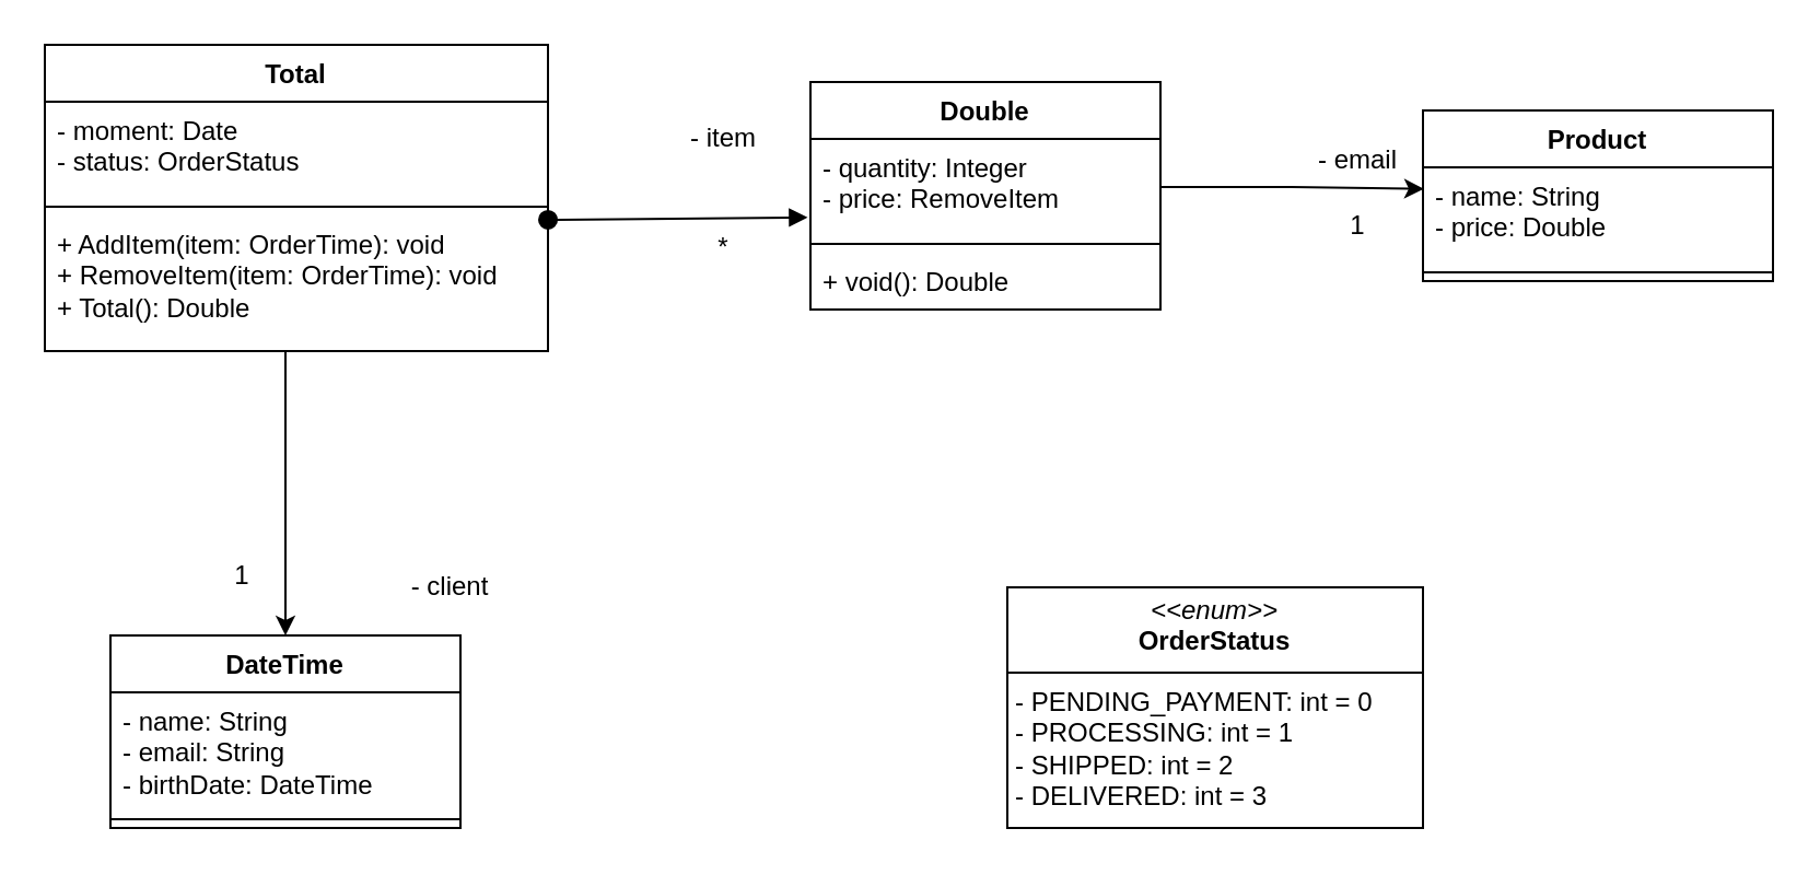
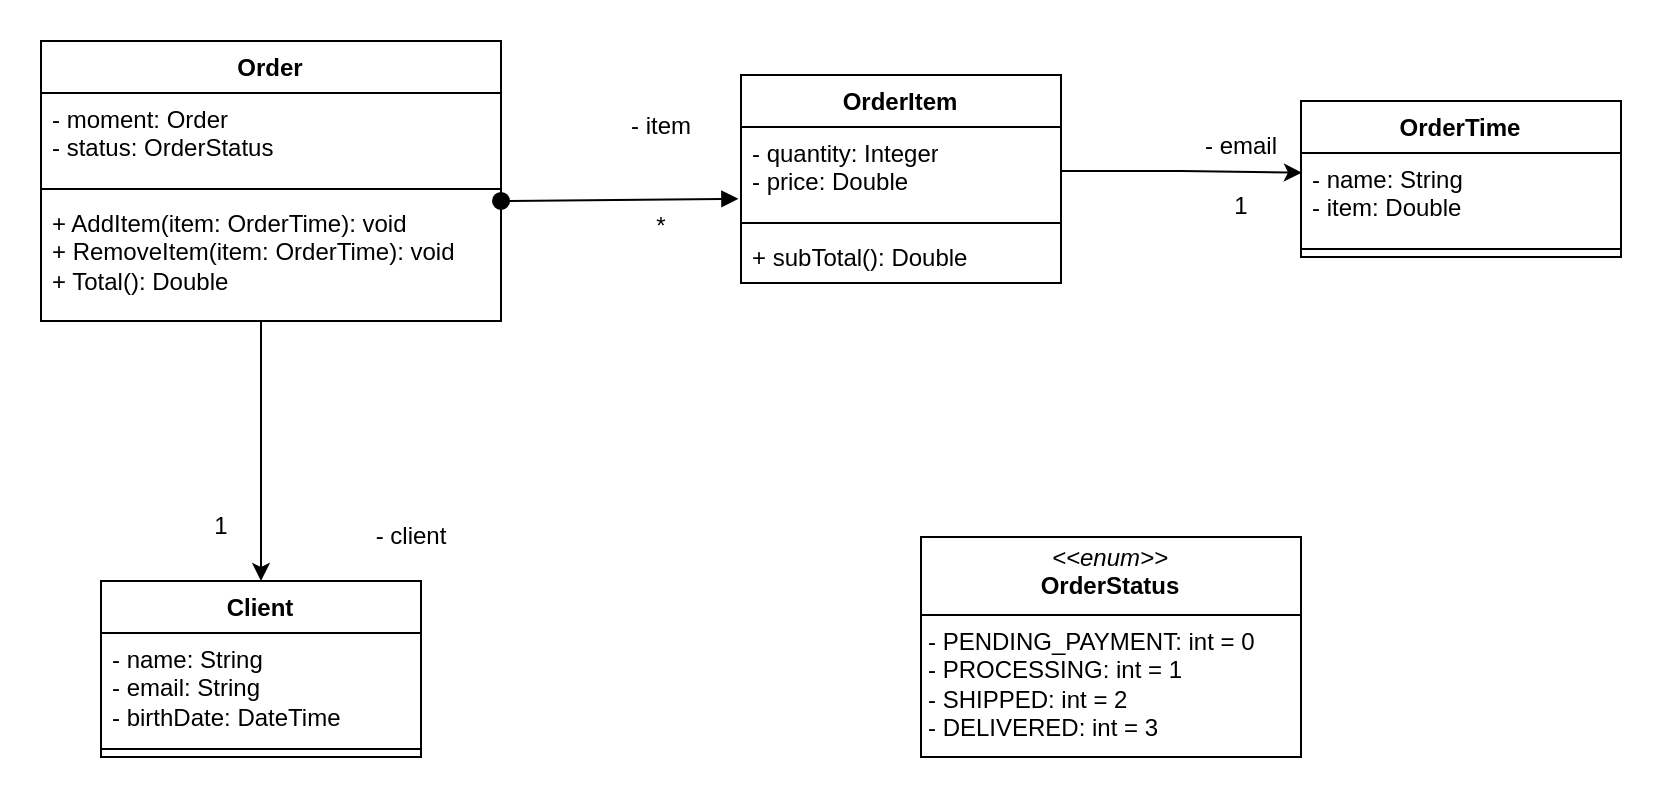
  <mxCell id="0" />
  <mxCell id="1" parent="0" />
  <mxCell id="2" value="&lt;p style=&quot;margin:0px;margin-top:4px;text-align:center;&quot;&gt;&lt;i&gt;&amp;lt;&amp;lt;enum&amp;gt;&amp;gt;&lt;/i&gt;&lt;br&gt;&lt;b&gt;OrderStatus&lt;/b&gt;&lt;/p&gt;&lt;hr size=&quot;1&quot; style=&quot;border-style:solid;&quot;&gt;&lt;p style=&quot;margin:0px;margin-left:4px;&quot;&gt;- PENDING_PAYMENT: int = 0&lt;/p&gt;&lt;p style=&quot;margin:0px;margin-left:4px;&quot;&gt;- PROCESSING: int = 1&lt;/p&gt;&lt;p style=&quot;margin:0px;margin-left:4px;&quot;&gt;- SHIPPED: int = 2&lt;/p&gt;&lt;p style=&quot;margin:0px;margin-left:4px;&quot;&gt;- DELIVERED: int = 3&lt;/p&gt;" style="verticalAlign=top;align=left;overflow=fill;html=1;whiteSpace=wrap;" vertex="1" parent="1"><mxGeometry x="460" y="268" width="190" height="110" as="geometry" /></mxCell>
- <mxCell id="3" value="DateTime" style="swimlane;fontStyle=1;align=center;verticalAlign=top;childLayout=stackLayout;horizontal=1;startSize=26;horizontalStack=0;resizeParent=1;resizeParentMax=0;resizeLast=0;collapsible=1;marginBottom=0;whiteSpace=wrap;html=1;" vertex="1" parent="1"><mxGeometry x="50" y="290" width="160" height="88" as="geometry" /></mxCell>
+ <mxCell id="3" value="Client" style="swimlane;fontStyle=1;align=center;verticalAlign=top;childLayout=stackLayout;horizontal=1;startSize=26;horizontalStack=0;resizeParent=1;resizeParentMax=0;resizeLast=0;collapsible=1;marginBottom=0;whiteSpace=wrap;html=1;" vertex="1" parent="1"><mxGeometry x="50" y="290" width="160" height="88" as="geometry" /></mxCell>
  <mxCell id="4" value="- name: String&lt;div&gt;- email: String&lt;/div&gt;&lt;div&gt;- birthDate: DateTime&lt;/div&gt;" style="text;strokeColor=none;fillColor=none;align=left;verticalAlign=top;spacingLeft=4;spacingRight=4;overflow=hidden;rotatable=0;points=[[0,0.5],[1,0.5]];portConstraint=eastwest;whiteSpace=wrap;html=1;" vertex="1" parent="3"><mxGeometry y="26" width="160" height="54" as="geometry" /></mxCell>
  <mxCell id="5" value="" style="line;strokeWidth=1;fillColor=none;align=left;verticalAlign=middle;spacingTop=-1;spacingLeft=3;spacingRight=3;rotatable=0;labelPosition=right;points=[];portConstraint=eastwest;strokeColor=inherit;" vertex="1" parent="3"><mxGeometry y="80" width="160" height="8" as="geometry" /></mxCell>
- <mxCell id="6" value="Product" style="swimlane;fontStyle=1;align=center;verticalAlign=top;childLayout=stackLayout;horizontal=1;startSize=26;horizontalStack=0;resizeParent=1;resizeParentMax=0;resizeLast=0;collapsible=1;marginBottom=0;whiteSpace=wrap;html=1;" vertex="1" parent="1"><mxGeometry x="650" y="50" width="160" height="78" as="geometry" /></mxCell>
- <mxCell id="7" value="- name: String&lt;div&gt;- price: Double&lt;/div&gt;" style="text;strokeColor=none;fillColor=none;align=left;verticalAlign=top;spacingLeft=4;spacingRight=4;overflow=hidden;rotatable=0;points=[[0,0.5],[1,0.5]];portConstraint=eastwest;whiteSpace=wrap;html=1;" vertex="1" parent="6"><mxGeometry y="26" width="160" height="44" as="geometry" /></mxCell>
+ <mxCell id="6" value="OrderTime" style="swimlane;fontStyle=1;align=center;verticalAlign=top;childLayout=stackLayout;horizontal=1;startSize=26;horizontalStack=0;resizeParent=1;resizeParentMax=0;resizeLast=0;collapsible=1;marginBottom=0;whiteSpace=wrap;html=1;" vertex="1" parent="1"><mxGeometry x="650" y="50" width="160" height="78" as="geometry" /></mxCell>
+ <mxCell id="7" value="- name: String&lt;div&gt;- item: Double&lt;/div&gt;" style="text;strokeColor=none;fillColor=none;align=left;verticalAlign=top;spacingLeft=4;spacingRight=4;overflow=hidden;rotatable=0;points=[[0,0.5],[1,0.5]];portConstraint=eastwest;whiteSpace=wrap;html=1;" vertex="1" parent="6"><mxGeometry y="26" width="160" height="44" as="geometry" /></mxCell>
  <mxCell id="8" value="" style="line;strokeWidth=1;fillColor=none;align=left;verticalAlign=middle;spacingTop=-1;spacingLeft=3;spacingRight=3;rotatable=0;labelPosition=right;points=[];portConstraint=eastwest;strokeColor=inherit;" vertex="1" parent="6"><mxGeometry y="70" width="160" height="8" as="geometry" /></mxCell>
- <mxCell id="9" value="Double" style="swimlane;fontStyle=1;align=center;verticalAlign=top;childLayout=stackLayout;horizontal=1;startSize=26;horizontalStack=0;resizeParent=1;resizeParentMax=0;resizeLast=0;collapsible=1;marginBottom=0;whiteSpace=wrap;html=1;" vertex="1" parent="1"><mxGeometry x="370" y="37" width="160" height="104" as="geometry" /></mxCell>
- <mxCell id="10" value="- quantity: Integer&lt;div&gt;- price: RemoveItem&lt;/div&gt;" style="text;strokeColor=none;fillColor=none;align=left;verticalAlign=top;spacingLeft=4;spacingRight=4;overflow=hidden;rotatable=0;points=[[0,0.5],[1,0.5]];portConstraint=eastwest;whiteSpace=wrap;html=1;" vertex="1" parent="9"><mxGeometry y="26" width="160" height="44" as="geometry" /></mxCell>
+ <mxCell id="9" value="OrderItem" style="swimlane;fontStyle=1;align=center;verticalAlign=top;childLayout=stackLayout;horizontal=1;startSize=26;horizontalStack=0;resizeParent=1;resizeParentMax=0;resizeLast=0;collapsible=1;marginBottom=0;whiteSpace=wrap;html=1;" vertex="1" parent="1"><mxGeometry x="370" y="37" width="160" height="104" as="geometry" /></mxCell>
+ <mxCell id="10" value="- quantity: Integer&lt;div&gt;- price: Double&lt;/div&gt;" style="text;strokeColor=none;fillColor=none;align=left;verticalAlign=top;spacingLeft=4;spacingRight=4;overflow=hidden;rotatable=0;points=[[0,0.5],[1,0.5]];portConstraint=eastwest;whiteSpace=wrap;html=1;" vertex="1" parent="9"><mxGeometry y="26" width="160" height="44" as="geometry" /></mxCell>
  <mxCell id="11" value="" style="line;strokeWidth=1;fillColor=none;align=left;verticalAlign=middle;spacingTop=-1;spacingLeft=3;spacingRight=3;rotatable=0;labelPosition=right;points=[];portConstraint=eastwest;strokeColor=inherit;" vertex="1" parent="9"><mxGeometry y="70" width="160" height="8" as="geometry" /></mxCell>
- <mxCell id="12" value="+ void(): Double" style="text;strokeColor=none;fillColor=none;align=left;verticalAlign=top;spacingLeft=4;spacingRight=4;overflow=hidden;rotatable=0;points=[[0,0.5],[1,0.5]];portConstraint=eastwest;whiteSpace=wrap;html=1;" vertex="1" parent="9"><mxGeometry y="78" width="160" height="26" as="geometry" /></mxCell>
- <mxCell id="13" value="Total" style="swimlane;fontStyle=1;align=center;verticalAlign=top;childLayout=stackLayout;horizontal=1;startSize=26;horizontalStack=0;resizeParent=1;resizeParentMax=0;resizeLast=0;collapsible=1;marginBottom=0;whiteSpace=wrap;html=1;" vertex="1" parent="1"><mxGeometry x="20" y="20" width="230" height="140" as="geometry" /></mxCell>
- <mxCell id="14" value="- moment: Date&lt;div&gt;- status: OrderStatus&lt;/div&gt;" style="text;strokeColor=none;fillColor=none;align=left;verticalAlign=top;spacingLeft=4;spacingRight=4;overflow=hidden;rotatable=0;points=[[0,0.5],[1,0.5]];portConstraint=eastwest;whiteSpace=wrap;html=1;" vertex="1" parent="13"><mxGeometry y="26" width="230" height="44" as="geometry" /></mxCell>
+ <mxCell id="12" value="+ subTotal(): Double" style="text;strokeColor=none;fillColor=none;align=left;verticalAlign=top;spacingLeft=4;spacingRight=4;overflow=hidden;rotatable=0;points=[[0,0.5],[1,0.5]];portConstraint=eastwest;whiteSpace=wrap;html=1;" vertex="1" parent="9"><mxGeometry y="78" width="160" height="26" as="geometry" /></mxCell>
+ <mxCell id="13" value="Order" style="swimlane;fontStyle=1;align=center;verticalAlign=top;childLayout=stackLayout;horizontal=1;startSize=26;horizontalStack=0;resizeParent=1;resizeParentMax=0;resizeLast=0;collapsible=1;marginBottom=0;whiteSpace=wrap;html=1;" vertex="1" parent="1"><mxGeometry x="20" y="20" width="230" height="140" as="geometry" /></mxCell>
+ <mxCell id="14" value="- moment: Order&lt;div&gt;- status: OrderStatus&lt;/div&gt;" style="text;strokeColor=none;fillColor=none;align=left;verticalAlign=top;spacingLeft=4;spacingRight=4;overflow=hidden;rotatable=0;points=[[0,0.5],[1,0.5]];portConstraint=eastwest;whiteSpace=wrap;html=1;" vertex="1" parent="13"><mxGeometry y="26" width="230" height="44" as="geometry" /></mxCell>
  <mxCell id="15" value="" style="line;strokeWidth=1;fillColor=none;align=left;verticalAlign=middle;spacingTop=-1;spacingLeft=3;spacingRight=3;rotatable=0;labelPosition=right;points=[];portConstraint=eastwest;strokeColor=inherit;" vertex="1" parent="13"><mxGeometry y="70" width="230" height="8" as="geometry" /></mxCell>
  <mxCell id="16" value="+ AddItem(item: OrderTime): void&lt;div&gt;+ RemoveItem(item: OrderTime): void&lt;/div&gt;&lt;div&gt;+ Total(): Double&lt;/div&gt;" style="text;strokeColor=none;fillColor=none;align=left;verticalAlign=top;spacingLeft=4;spacingRight=4;overflow=hidden;rotatable=0;points=[[0,0.5],[1,0.5]];portConstraint=eastwest;whiteSpace=wrap;html=1;" vertex="1" parent="13"><mxGeometry y="78" width="230" height="62" as="geometry" /></mxCell>
  <mxCell id="17" style="edgeStyle=orthogonalEdgeStyle;rounded=0;orthogonalLoop=1;jettySize=auto;html=1;exitX=0.539;exitY=1;exitDx=0;exitDy=0;exitPerimeter=0;" edge="1" parent="1" source="16" target="3"><mxGeometry relative="1" as="geometry"><Array as="points"><mxPoint x="130" y="160" /></Array></mxGeometry></mxCell>
  <mxCell id="18" value="" style="html=1;verticalAlign=bottom;startArrow=oval;startFill=1;endArrow=block;startSize=8;curved=0;rounded=0;entryX=-0.008;entryY=0.816;entryDx=0;entryDy=0;entryPerimeter=0;exitX=1;exitY=0.032;exitDx=0;exitDy=0;exitPerimeter=0;" edge="1" parent="1" source="16" target="10"><mxGeometry x="-0.003" width="60" relative="1" as="geometry"><mxPoint x="260" y="100" as="sourcePoint" /><mxPoint x="310" y="100" as="targetPoint" /><mxPoint as="offset" /></mxGeometry></mxCell>
  <mxCell id="19" style="edgeStyle=orthogonalEdgeStyle;rounded=0;orthogonalLoop=1;jettySize=auto;html=1;exitX=1;exitY=0.5;exitDx=0;exitDy=0;entryX=0.003;entryY=0.224;entryDx=0;entryDy=0;entryPerimeter=0;" edge="1" parent="1" source="10" target="7"><mxGeometry relative="1" as="geometry" /></mxCell>
  <mxCell id="20" value="1" style="text;html=1;align=center;verticalAlign=middle;resizable=0;points=[];autosize=1;strokeColor=none;fillColor=none;" vertex="1" parent="1"><mxGeometry x="95" y="248" width="30" height="30" as="geometry" /></mxCell>
  <mxCell id="21" value="- client" style="text;html=1;align=center;verticalAlign=middle;resizable=0;points=[];autosize=1;strokeColor=none;fillColor=none;" vertex="1" parent="1"><mxGeometry x="175" y="253" width="60" height="30" as="geometry" /></mxCell>
  <mxCell id="22" value="- item" style="text;html=1;align=center;verticalAlign=middle;resizable=0;points=[];autosize=1;strokeColor=none;fillColor=none;" vertex="1" parent="1"><mxGeometry x="305" y="48" width="50" height="30" as="geometry" /></mxCell>
  <mxCell id="23" value="*" style="text;html=1;align=center;verticalAlign=middle;resizable=0;points=[];autosize=1;strokeColor=none;fillColor=none;" vertex="1" parent="1"><mxGeometry x="315" y="98" width="30" height="30" as="geometry" /></mxCell>
  <mxCell id="24" value="- email" style="text;html=1;align=center;verticalAlign=middle;resizable=0;points=[];autosize=1;strokeColor=none;fillColor=none;" vertex="1" parent="1"><mxGeometry x="585" y="58" width="70" height="30" as="geometry" /></mxCell>
  <mxCell id="25" value="1" style="text;html=1;align=center;verticalAlign=middle;resizable=0;points=[];autosize=1;strokeColor=none;fillColor=none;" vertex="1" parent="1"><mxGeometry x="605" y="88" width="30" height="30" as="geometry" /></mxCell>
